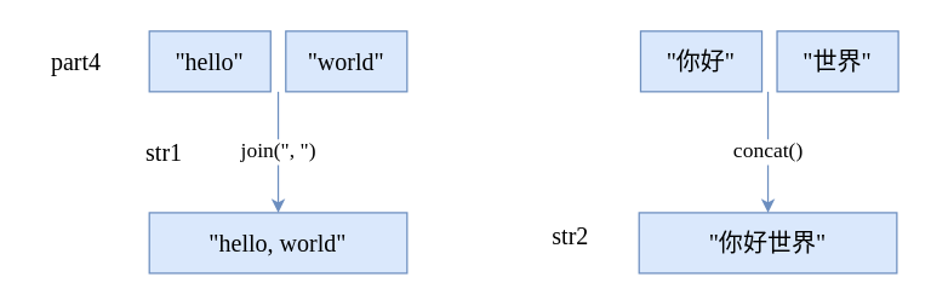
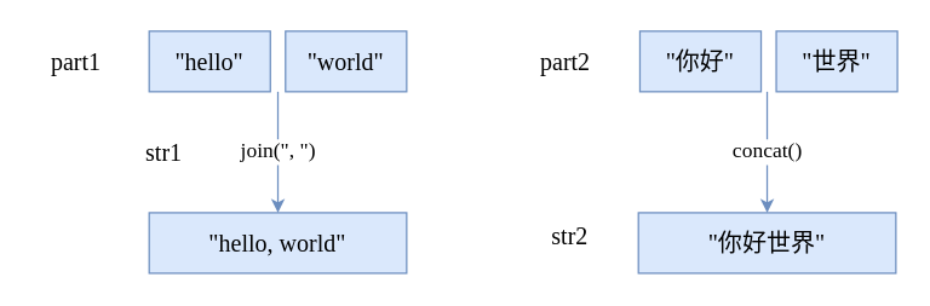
  <mxCell id="0" />
  <mxCell id="1" parent="0" />
  <mxCell id="2" value="" style="group" vertex="1" connectable="0" parent="1"><mxGeometry x="343" y="20" width="249" height="160" as="geometry" /></mxCell>
  <mxCell id="3" value="" style="group" vertex="1" connectable="0" parent="2"><mxGeometry x="79" width="170" height="40" as="geometry" /></mxCell>
  <mxCell id="4" value="&quot;你好&quot;" style="rounded=0;whiteSpace=wrap;html=1;shadow=0;strokeColor=#6c8ebf;strokeWidth=1;fontFamily=Ubuntu;fontSize=16;fontStyle=0;fillColor=#dae8fc;" vertex="1" parent="3"><mxGeometry width="80" height="40" as="geometry" /></mxCell>
  <mxCell id="5" value="&quot;世界&quot;" style="rounded=0;whiteSpace=wrap;html=1;shadow=0;strokeColor=#6c8ebf;strokeWidth=1;fontFamily=Ubuntu;fontSize=16;fontStyle=0;fillColor=#dae8fc;" vertex="1" parent="3"><mxGeometry x="90" width="80" height="40" as="geometry" /></mxCell>
  <mxCell id="6" value="&quot;你好世界&quot;" style="rounded=0;whiteSpace=wrap;html=1;shadow=0;strokeColor=#6c8ebf;strokeWidth=1;fontFamily=Ubuntu;fontSize=16;fontStyle=0;fillColor=#dae8fc;" vertex="1" parent="2"><mxGeometry x="78" y="120" width="170" height="40" as="geometry" /></mxCell>
  <mxCell id="7" value="concat()" style="endArrow=classic;html=1;rounded=1;shadow=0;strokeColor=#6c8ebf;strokeWidth=1;fontFamily=Ubuntu;fontSize=14;fontStyle=0;fillColor=#dae8fc;entryX=0.5;entryY=0;entryDx=0;entryDy=0;" edge="1" parent="2" target="6"><mxGeometry width="50" height="50" relative="1" as="geometry"><mxPoint x="163" y="40" as="sourcePoint" /><mxPoint x="173" y="-110" as="targetPoint" /></mxGeometry></mxCell>
  <mxCell id="8" value="str2" style="text;html=1;align=center;verticalAlign=middle;whiteSpace=wrap;rounded=0;fontFamily=Ubuntu;fontSize=16;fontStyle=0;" vertex="1" parent="2"><mxGeometry x="3" y="120" width="60" height="30" as="geometry" /></mxCell>
+ <mxCell id="9" value="part2" style="text;html=1;align=center;verticalAlign=middle;whiteSpace=wrap;rounded=0;fontFamily=Ubuntu;fontSize=16;fontStyle=0;" vertex="1" parent="2"><mxGeometry y="5" width="60" height="30" as="geometry" /></mxCell>
  <mxCell id="10" value="" style="group" vertex="1" connectable="0" parent="1"><mxGeometry x="20" y="20" width="248" height="160" as="geometry" /></mxCell>
  <mxCell id="11" value="&quot;hello, world&quot;" style="rounded=0;whiteSpace=wrap;html=1;shadow=0;strokeColor=#6c8ebf;strokeWidth=1;fontFamily=Ubuntu;fontSize=16;fontStyle=0;fillColor=#dae8fc;" vertex="1" parent="10"><mxGeometry x="78" y="120" width="170" height="40" as="geometry" /></mxCell>
  <mxCell id="12" value="" style="group" vertex="1" connectable="0" parent="10"><mxGeometry x="78" width="170" height="40" as="geometry" /></mxCell>
  <mxCell id="13" value="&quot;hello&quot;" style="rounded=0;whiteSpace=wrap;html=1;shadow=0;strokeColor=#6c8ebf;strokeWidth=1;fontFamily=Ubuntu;fontSize=16;fontStyle=0;fillColor=#dae8fc;" vertex="1" parent="12"><mxGeometry width="80" height="40" as="geometry" /></mxCell>
  <mxCell id="14" value="&quot;world&quot;" style="rounded=0;whiteSpace=wrap;html=1;shadow=0;strokeColor=#6c8ebf;strokeWidth=1;fontFamily=Ubuntu;fontSize=16;fontStyle=0;fillColor=#dae8fc;" vertex="1" parent="12"><mxGeometry x="90" width="80" height="40" as="geometry" /></mxCell>
  <mxCell id="15" value="join(&quot;, &quot;)" style="endArrow=classic;html=1;rounded=1;shadow=0;strokeColor=#6c8ebf;strokeWidth=1;fontFamily=Ubuntu;fontSize=14;fontStyle=0;fillColor=#dae8fc;entryX=0.5;entryY=0;entryDx=0;entryDy=0;" edge="1" parent="10" target="11"><mxGeometry width="50" height="50" relative="1" as="geometry"><mxPoint x="163" y="40" as="sourcePoint" /><mxPoint x="333" y="160" as="targetPoint" /></mxGeometry></mxCell>
  <mxCell id="16" value="str1" style="text;html=1;align=center;verticalAlign=middle;whiteSpace=wrap;rounded=0;fontFamily=Ubuntu;fontSize=16;fontStyle=0;" vertex="1" parent="10"><mxGeometry x="58" y="65" width="60" height="30" as="geometry" /></mxCell>
- <mxCell id="17" value="part4" style="text;html=1;align=center;verticalAlign=middle;whiteSpace=wrap;rounded=0;fontFamily=Ubuntu;fontSize=16;fontStyle=0;" vertex="1" parent="10"><mxGeometry y="5" width="60" height="30" as="geometry" /></mxCell>
+ <mxCell id="17" value="part1" style="text;html=1;align=center;verticalAlign=middle;whiteSpace=wrap;rounded=0;fontFamily=Ubuntu;fontSize=16;fontStyle=0;" vertex="1" parent="10"><mxGeometry y="5" width="60" height="30" as="geometry" /></mxCell>
